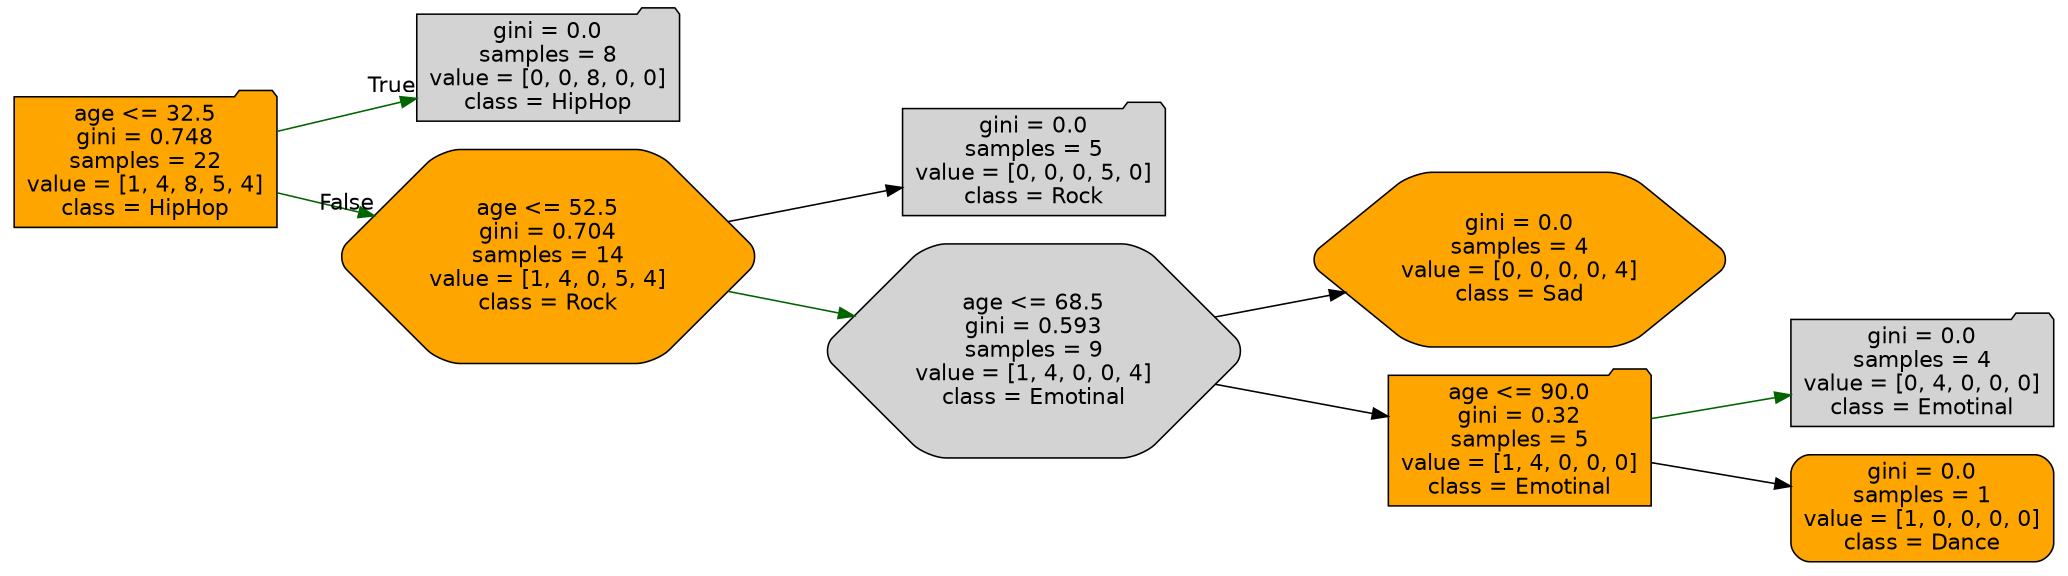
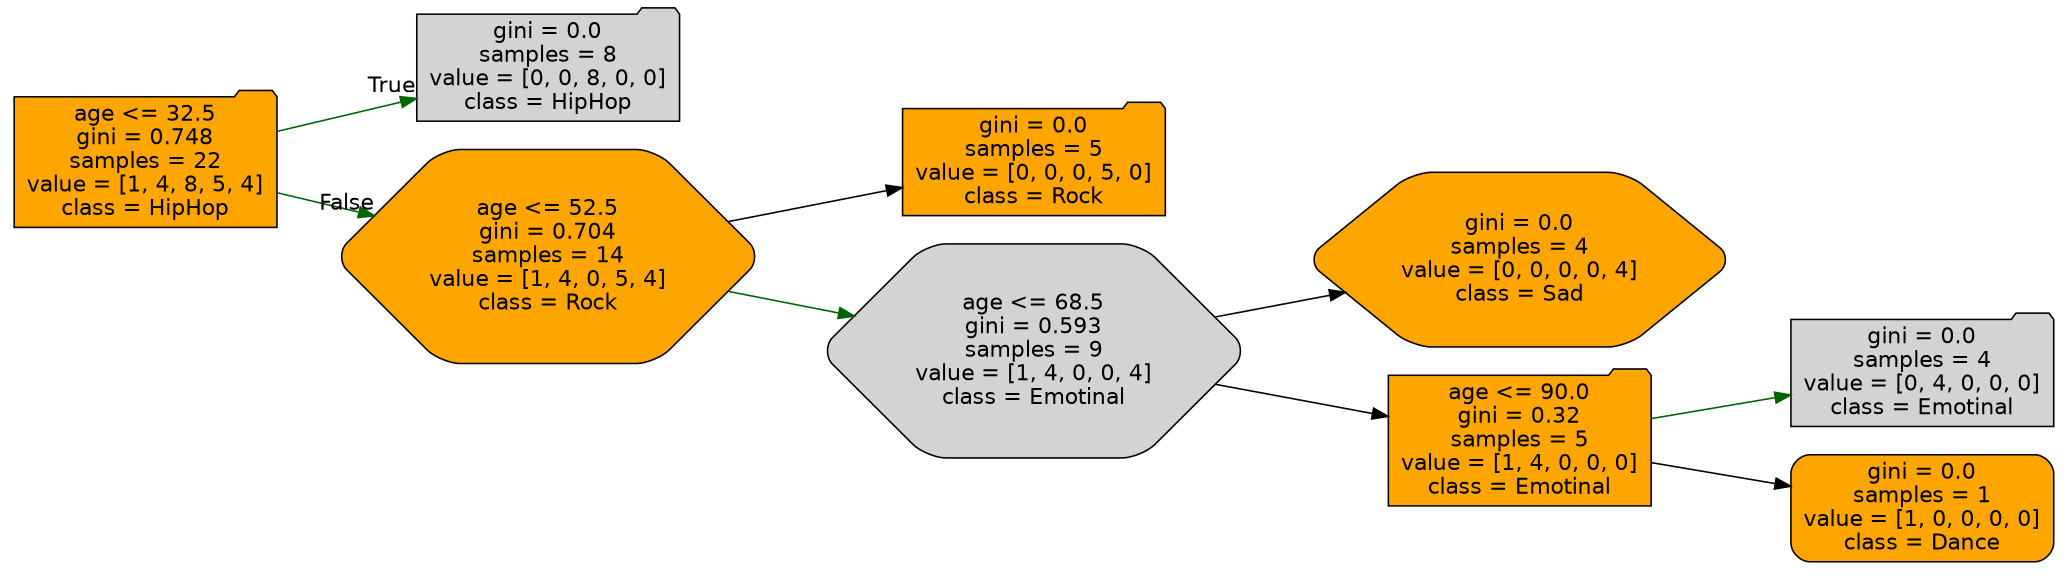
  digraph {
    rankdir=LR
    node [color=black fillcolor=orange fontname=helvetica shape=folder style="filled, rounded"]
    edge [fontname=helvetica color=darkgreen]
    n1 [label="age <= 32.5\ngini = 0.748\nsamples = 22\nvalue = [1, 4, 8, 5, 4]\nclass = HipHop"]
    n2 [fillcolor=lightgrey label="gini = 0.0\nsamples = 8\nvalue = [0, 0, 8, 0, 0]\nclass = HipHop"]
    n3 [label="age <= 52.5\ngini = 0.704\nsamples = 14\nvalue = [1, 4, 0, 5, 4]\nclass = Rock" shape=hexagon]
-   n4 [fillcolor=lightgrey label="gini = 0.0\nsamples = 5\nvalue = [0, 0, 0, 5, 0]\nclass = Rock"]
+   n4 [label="gini = 0.0\nsamples = 5\nvalue = [0, 0, 0, 5, 0]\nclass = Rock"]
    n5 [fillcolor=lightgrey label="age <= 68.5\ngini = 0.593\nsamples = 9\nvalue = [1, 4, 0, 0, 4]\nclass = Emotinal" shape=hexagon]
    n6 [label="gini = 0.0\nsamples = 4\nvalue = [0, 0, 0, 0, 4]\nclass = Sad" shape=hexagon]
    n7 [label="age <= 90.0\ngini = 0.32\nsamples = 5\nvalue = [1, 4, 0, 0, 0]\nclass = Emotinal"]
    n8 [fillcolor=lightgrey label="gini = 0.0\nsamples = 4\nvalue = [0, 4, 0, 0, 0]\nclass = Emotinal"]
    n9 [label="gini = 0.0\nsamples = 1\nvalue = [1, 0, 0, 0, 0]\nclass = Dance" shape=box]
    n1 -> n2 [headlabel=True labelangle=45 labeldistance=2.5]
    n1 -> n3 [headlabel=False labelangle=-45 labeldistance=2.5]
    n3 -> n4 [color=black]
    n3 -> n5
    n5 -> n6 [color=black]
    n5 -> n7 [color=black]
    n7 -> n8
    n7 -> n9 [color=black]
  }
